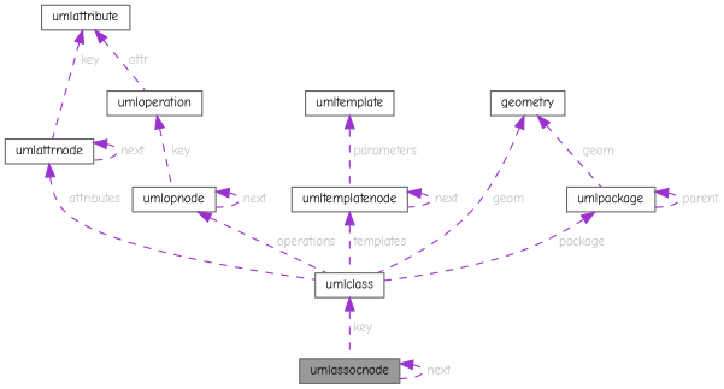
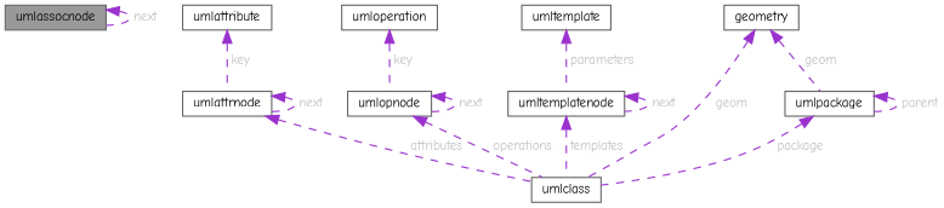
  digraph {
    fontname="Comic Neue"
    node [color=gray40 fillcolor=white fontname="Comic Neue" fontsize=10 shape=box style=filled]
    edge [color=darkorchid3 dir=back fontcolor=grey fontname="Comic Neue" fontsize=10 labelfontname=Helvetica labelfontsize=10 style=dashed]
    n1 [fillcolor=grey60 fontcolor=black height=0.2 label=umlassocnode width=0.4]
    n2 [height=0.2 label=umlclass width=0.4]
    n3 [height=0.2 label=umlattrnode width=0.4]
    n4 [height=0.2 label=umloperation width=0.4]
    n5 [height=0.2 label=umlopnode width=0.4]
    n6 [height=0.2 label=umlattribute width=0.4]
    n7 [height=0.2 label=umltemplatenode width=0.4]
    n8 [height=0.2 label=umltemplate width=0.4]
    n9 [height=0.2 label=umlpackage width=0.4]
    n10 [height=0.2 label=geometry width=0.4]
    n1 -> n1 [label=" next"]
-   n2 -> n1 [label=" key"]
    n3 -> n2 [label=" attributes"]
    n3 -> n3 [label=" next"]
    n4 -> n5 [label=" key"]
    n5 -> n2 [label=" operations"]
    n5 -> n5 [label=" next"]
    n6 -> n3 [label=" key"]
-   n6 -> n4 [label=" attr"]
    n7 -> n2 [label=" templates"]
    n7 -> n7 [label=" next"]
    n8 -> n7 [label=" parameters"]
    n9 -> n2 [label=" package"]
    n9 -> n9 [label=" parent"]
    n10 -> n2 [label=" geom"]
    n10 -> n9 [label=" geom"]
  }
